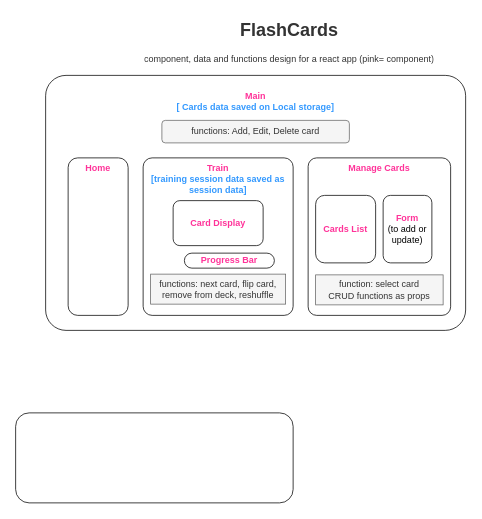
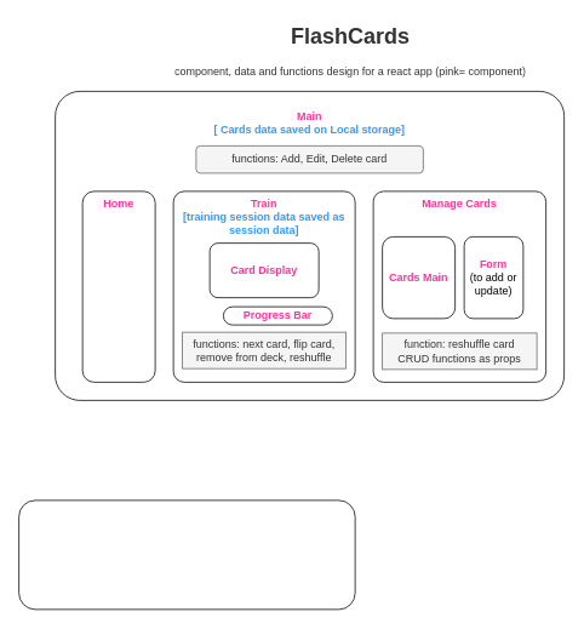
  <mxCell id="0" />
  <mxCell id="1" parent="0" />
  <mxCell id="2" value="&lt;br&gt;&lt;b&gt;&lt;font color=&quot;#ff3399&quot;&gt;Main&lt;/font&gt;&lt;br&gt;&lt;/b&gt;&lt;font color=&quot;#3399ff&quot;&gt;&lt;b&gt;[ Cards data saved on Local storage]&lt;/b&gt;&lt;/font&gt;" style="rounded=1;whiteSpace=wrap;html=1;verticalAlign=top;arcSize=8;" parent="1" vertex="1"><mxGeometry x="60" y="100" width="560" height="340" as="geometry" /></mxCell>
  <mxCell id="3" value="" style="rounded=1;whiteSpace=wrap;html=1;" parent="1" vertex="1"><mxGeometry x="20" y="550" width="370" height="120" as="geometry" /></mxCell>
  <mxCell id="4" value="&lt;b&gt;&lt;font color=&quot;#ff3399&quot;&gt;Train&lt;/font&gt;&lt;br&gt;&lt;/b&gt;&lt;font color=&quot;#3399ff&quot;&gt;&lt;b&gt;[training session data saved as session data]&lt;/b&gt;&lt;/font&gt;" style="rounded=1;whiteSpace=wrap;html=1;arcSize=6;verticalAlign=top;" vertex="1" parent="1"><mxGeometry x="190" y="210" width="200" height="210" as="geometry" /></mxCell>
  <mxCell id="5" value="&lt;b&gt;&lt;font color=&quot;#ff3399&quot;&gt;Manage Cards&lt;br&gt;&lt;/font&gt;&lt;/b&gt;" style="rounded=1;whiteSpace=wrap;html=1;arcSize=6;verticalAlign=top;" vertex="1" parent="1"><mxGeometry x="410" y="210" width="190" height="210" as="geometry" /></mxCell>
  <mxCell id="6" value="functions: Add, Edit, Delete card" style="whiteSpace=wrap;html=1;fillColor=#f5f5f5;fontColor=#333333;strokeColor=#666666;rounded=1;" vertex="1" parent="1"><mxGeometry x="215" y="160" width="250" height="30" as="geometry" /></mxCell>
  <mxCell id="7" value="&lt;b&gt;&lt;font color=&quot;#ff3399&quot;&gt;Card Display&lt;/font&gt;&lt;br&gt;&lt;/b&gt;" style="rounded=1;whiteSpace=wrap;html=1;" vertex="1" parent="1"><mxGeometry x="230" y="267" width="120" height="60" as="geometry" /></mxCell>
  <mxCell id="8" value="functions: next card, flip card, remove from deck, reshuffle" style="rounded=0;whiteSpace=wrap;html=1;fillColor=#f5f5f5;fontColor=#333333;strokeColor=#666666;" vertex="1" parent="1"><mxGeometry x="200" y="365" width="180" height="40" as="geometry" /></mxCell>
- <mxCell id="9" value="function: select card&lt;br&gt;CRUD functions as props" style="rounded=0;whiteSpace=wrap;html=1;fillColor=#f5f5f5;fontColor=#333333;strokeColor=#666666;" vertex="1" parent="1"><mxGeometry x="420" y="366" width="170" height="40" as="geometry" /></mxCell>
- <mxCell id="10" value="&lt;b&gt;&lt;font color=&quot;#ff3399&quot;&gt;Cards List&lt;/font&gt;&lt;/b&gt;" style="rounded=1;whiteSpace=wrap;html=1;" vertex="1" parent="1"><mxGeometry x="420" y="260" width="80" height="90" as="geometry" /></mxCell>
+ <mxCell id="9" value="function: reshuffle card&lt;br&gt;CRUD functions as props" style="rounded=0;whiteSpace=wrap;html=1;fillColor=#f5f5f5;fontColor=#333333;strokeColor=#666666;" vertex="1" parent="1"><mxGeometry x="420" y="366" width="170" height="40" as="geometry" /></mxCell>
+ <mxCell id="10" value="&lt;b&gt;&lt;font color=&quot;#ff3399&quot;&gt;Cards Main&lt;/font&gt;&lt;/b&gt;" style="rounded=1;whiteSpace=wrap;html=1;" vertex="1" parent="1"><mxGeometry x="420" y="260" width="80" height="90" as="geometry" /></mxCell>
  <mxCell id="11" value="&lt;b&gt;&lt;font color=&quot;#ff3399&quot;&gt;Form&lt;/font&gt;&lt;/b&gt;&lt;br&gt;(to add or update)" style="rounded=1;whiteSpace=wrap;html=1;" vertex="1" parent="1"><mxGeometry x="510" y="260" width="65" height="90" as="geometry" /></mxCell>
  <mxCell id="12" value="&lt;b&gt;Progress Bar&lt;br&gt;&lt;/b&gt;" style="rounded=1;whiteSpace=wrap;html=1;arcSize=50;fontColor=#FF3399;" vertex="1" parent="1"><mxGeometry x="245" y="337" width="120" height="20" as="geometry" /></mxCell>
  <mxCell id="13" value="&lt;h1&gt;FlashCards&lt;/h1&gt;&lt;div&gt;component, data and functions design for a react app (pink= component)&lt;/div&gt;" style="text;html=1;strokeColor=none;fillColor=none;spacing=5;spacingTop=-20;whiteSpace=wrap;overflow=hidden;rounded=0;fontColor=#333333;align=center;" vertex="1" parent="1"><mxGeometry x="160" y="20" width="450" height="120" as="geometry" /></mxCell>
  <mxCell id="14" value="&lt;b&gt;&lt;font color=&quot;#ff3399&quot;&gt;Home&lt;/font&gt;&lt;br&gt;&lt;/b&gt;" style="rounded=1;whiteSpace=wrap;html=1;arcSize=16;verticalAlign=top;" vertex="1" parent="1"><mxGeometry x="90" y="210" width="80" height="210" as="geometry" /></mxCell>
